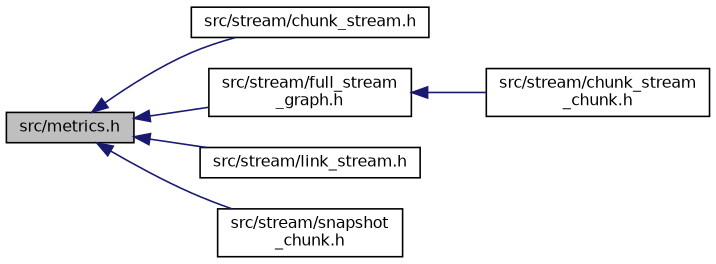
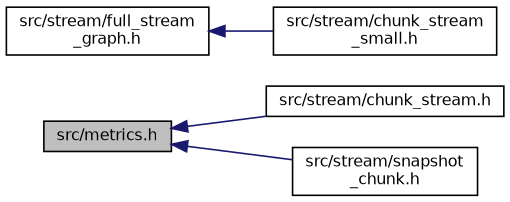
  digraph {
    rankdir=LR
    node [color=black fillcolor=white fontname=Helvetica fontsize=10 shape=record style=filled]
    edge [color=midnightblue dir=back fontname=Helvetica fontsize=10 labelfontname=Helvetica labelfontsize=10 style=solid]
    n1 [fillcolor=grey75 fontcolor=black height=0.2 label="src/metrics.h" width=0.4]
    n2 [height=0.2 label="src/stream/chunk_stream.h" width=0.4]
    n3 [height=0.2 label="src/stream/full_stream\l_graph.h" width=0.4]
-   n4 [height=0.2 label="src/stream/link_stream.h" width=0.4]
    n5 [height=0.2 label="src/stream/snapshot\l_chunk.h" width=0.4]
-   n6 [height=0.2 label="src/stream/chunk_stream\l_chunk.h" width=0.4]
+   n6 [height=0.2 label="src/stream/chunk_stream\l_small.h" width=0.4]
    n1 -> n2
-   n1 -> n3
-   n1 -> n4
    n1 -> n5
    n3 -> n6
  }
